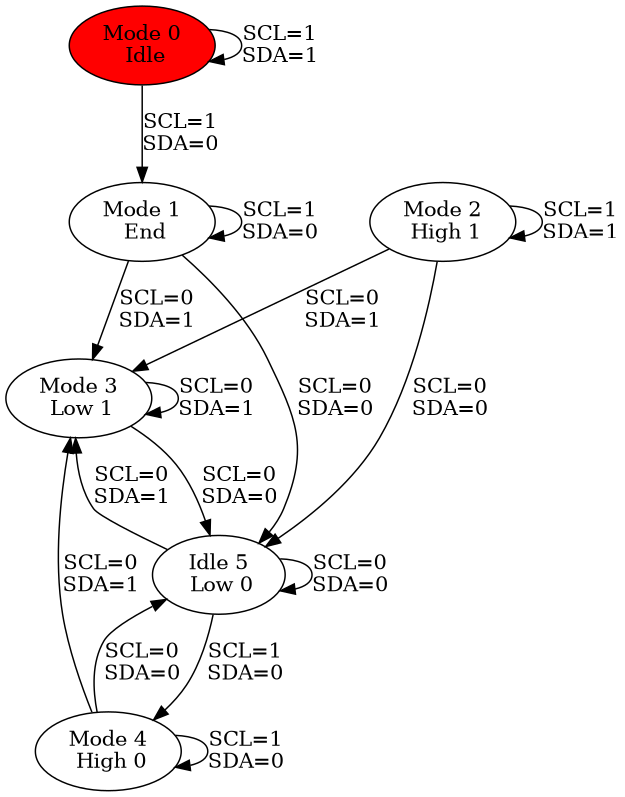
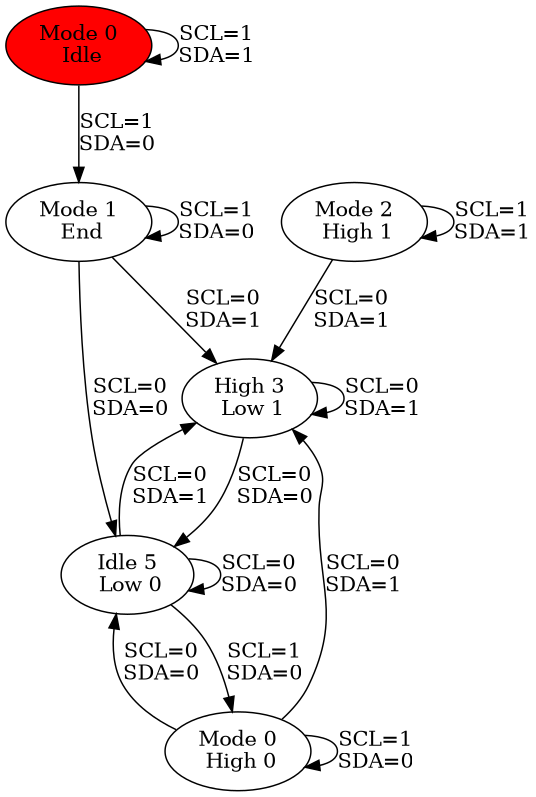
  digraph {
    node [fillcolor=white shape=ellipse style=filled]
    n1 [fillcolor=red label="Mode 0\n Idle"]
    n2 [label="Mode 1\n End"]
-   n3 [label="Mode 3\n Low 1"]
+   n3 [label="High 3\n Low 1"]
    n4 [label="Idle 5\n Low 0"]
-   n5 [label="Mode 4\n High 0"]
+   n5 [label="Mode 0\n High 0"]
    n6 [label="Mode 2\n High 1"]
    n1 -> n1 [label="SCL=1\nSDA=1"]
    n1 -> n2 [label="SCL=1\nSDA=0"]
    n2 -> n2 [label="SCL=1\nSDA=0"]
    n2 -> n3 [label="SCL=0\nSDA=1"]
    n2 -> n4 [label="SCL=0\nSDA=0"]
    n3 -> n3 [label="SCL=0\nSDA=1"]
    n3 -> n4 [label="SCL=0\nSDA=0"]
    n4 -> n3 [label="SCL=0\nSDA=1"]
    n4 -> n4 [label="SCL=0\nSDA=0"]
    n4 -> n5 [label="SCL=1\nSDA=0"]
    n5 -> n3 [label="SCL=0\nSDA=1"]
    n5 -> n4 [label="SCL=0\nSDA=0"]
    n5 -> n5 [label="SCL=1\nSDA=0"]
    n6 -> n3 [label="SCL=0\nSDA=1"]
-   n6 -> n4 [label="SCL=0\nSDA=0"]
    n6 -> n6 [label="SCL=1\nSDA=1"]
  }
